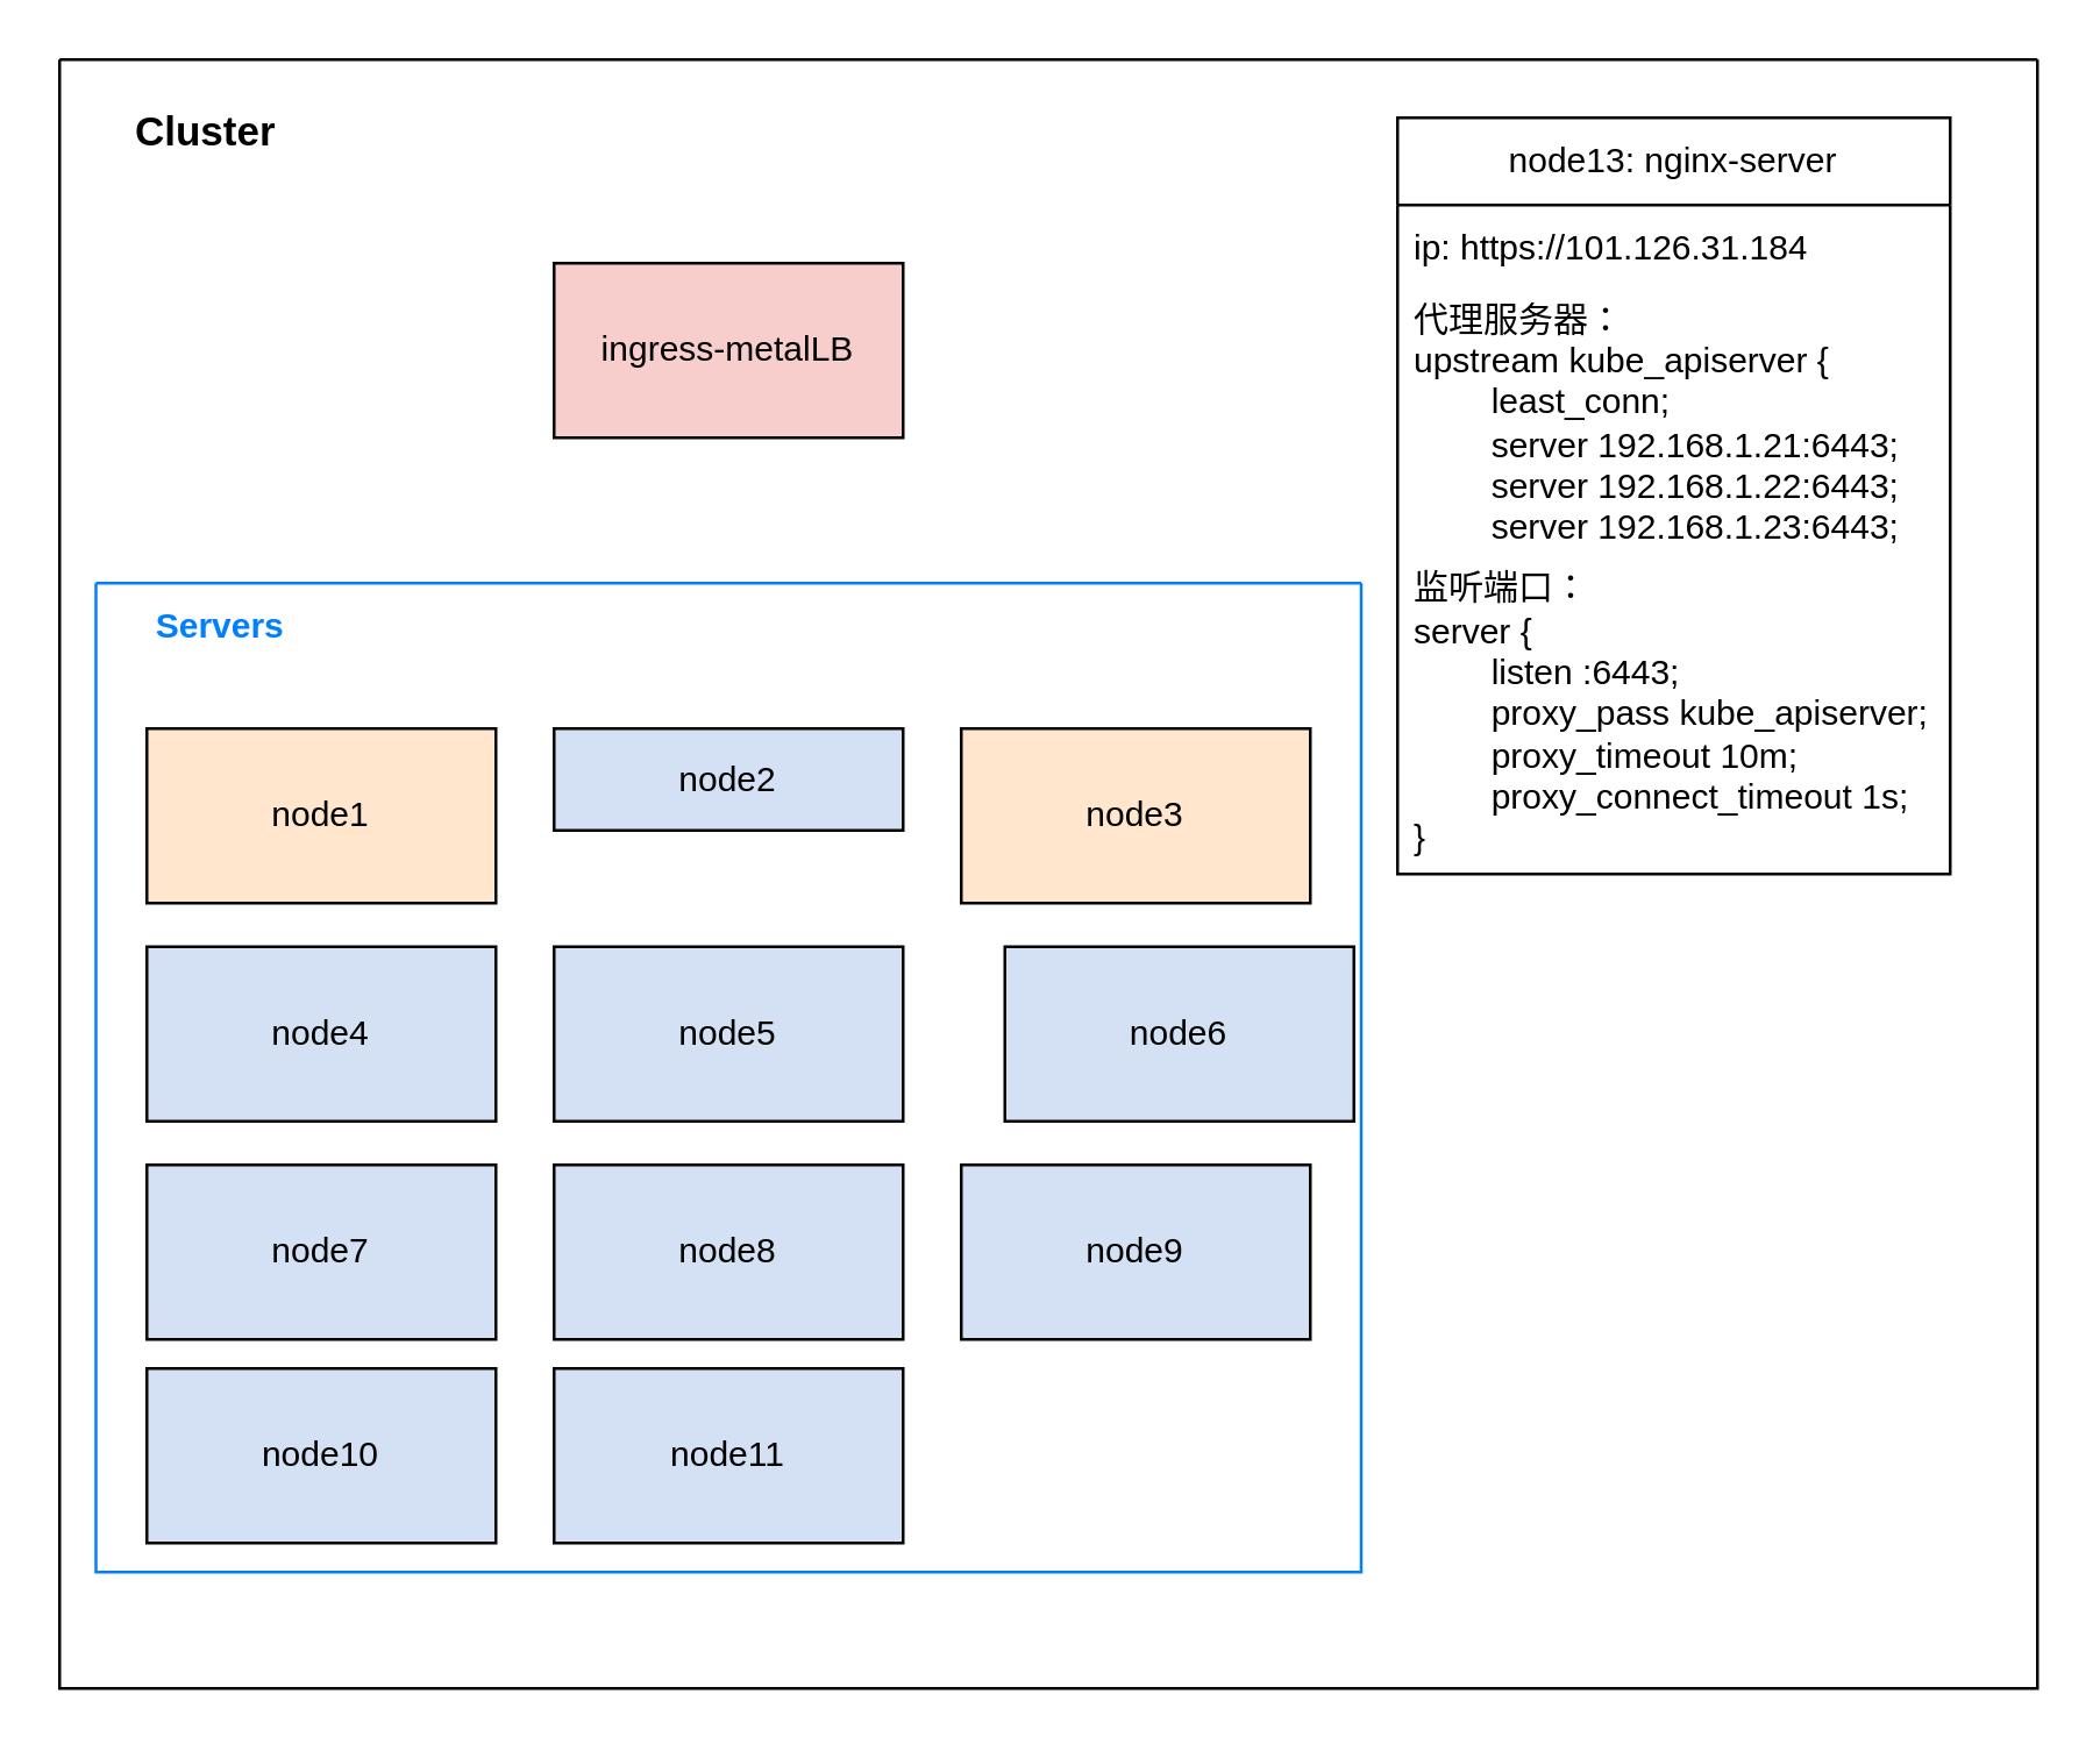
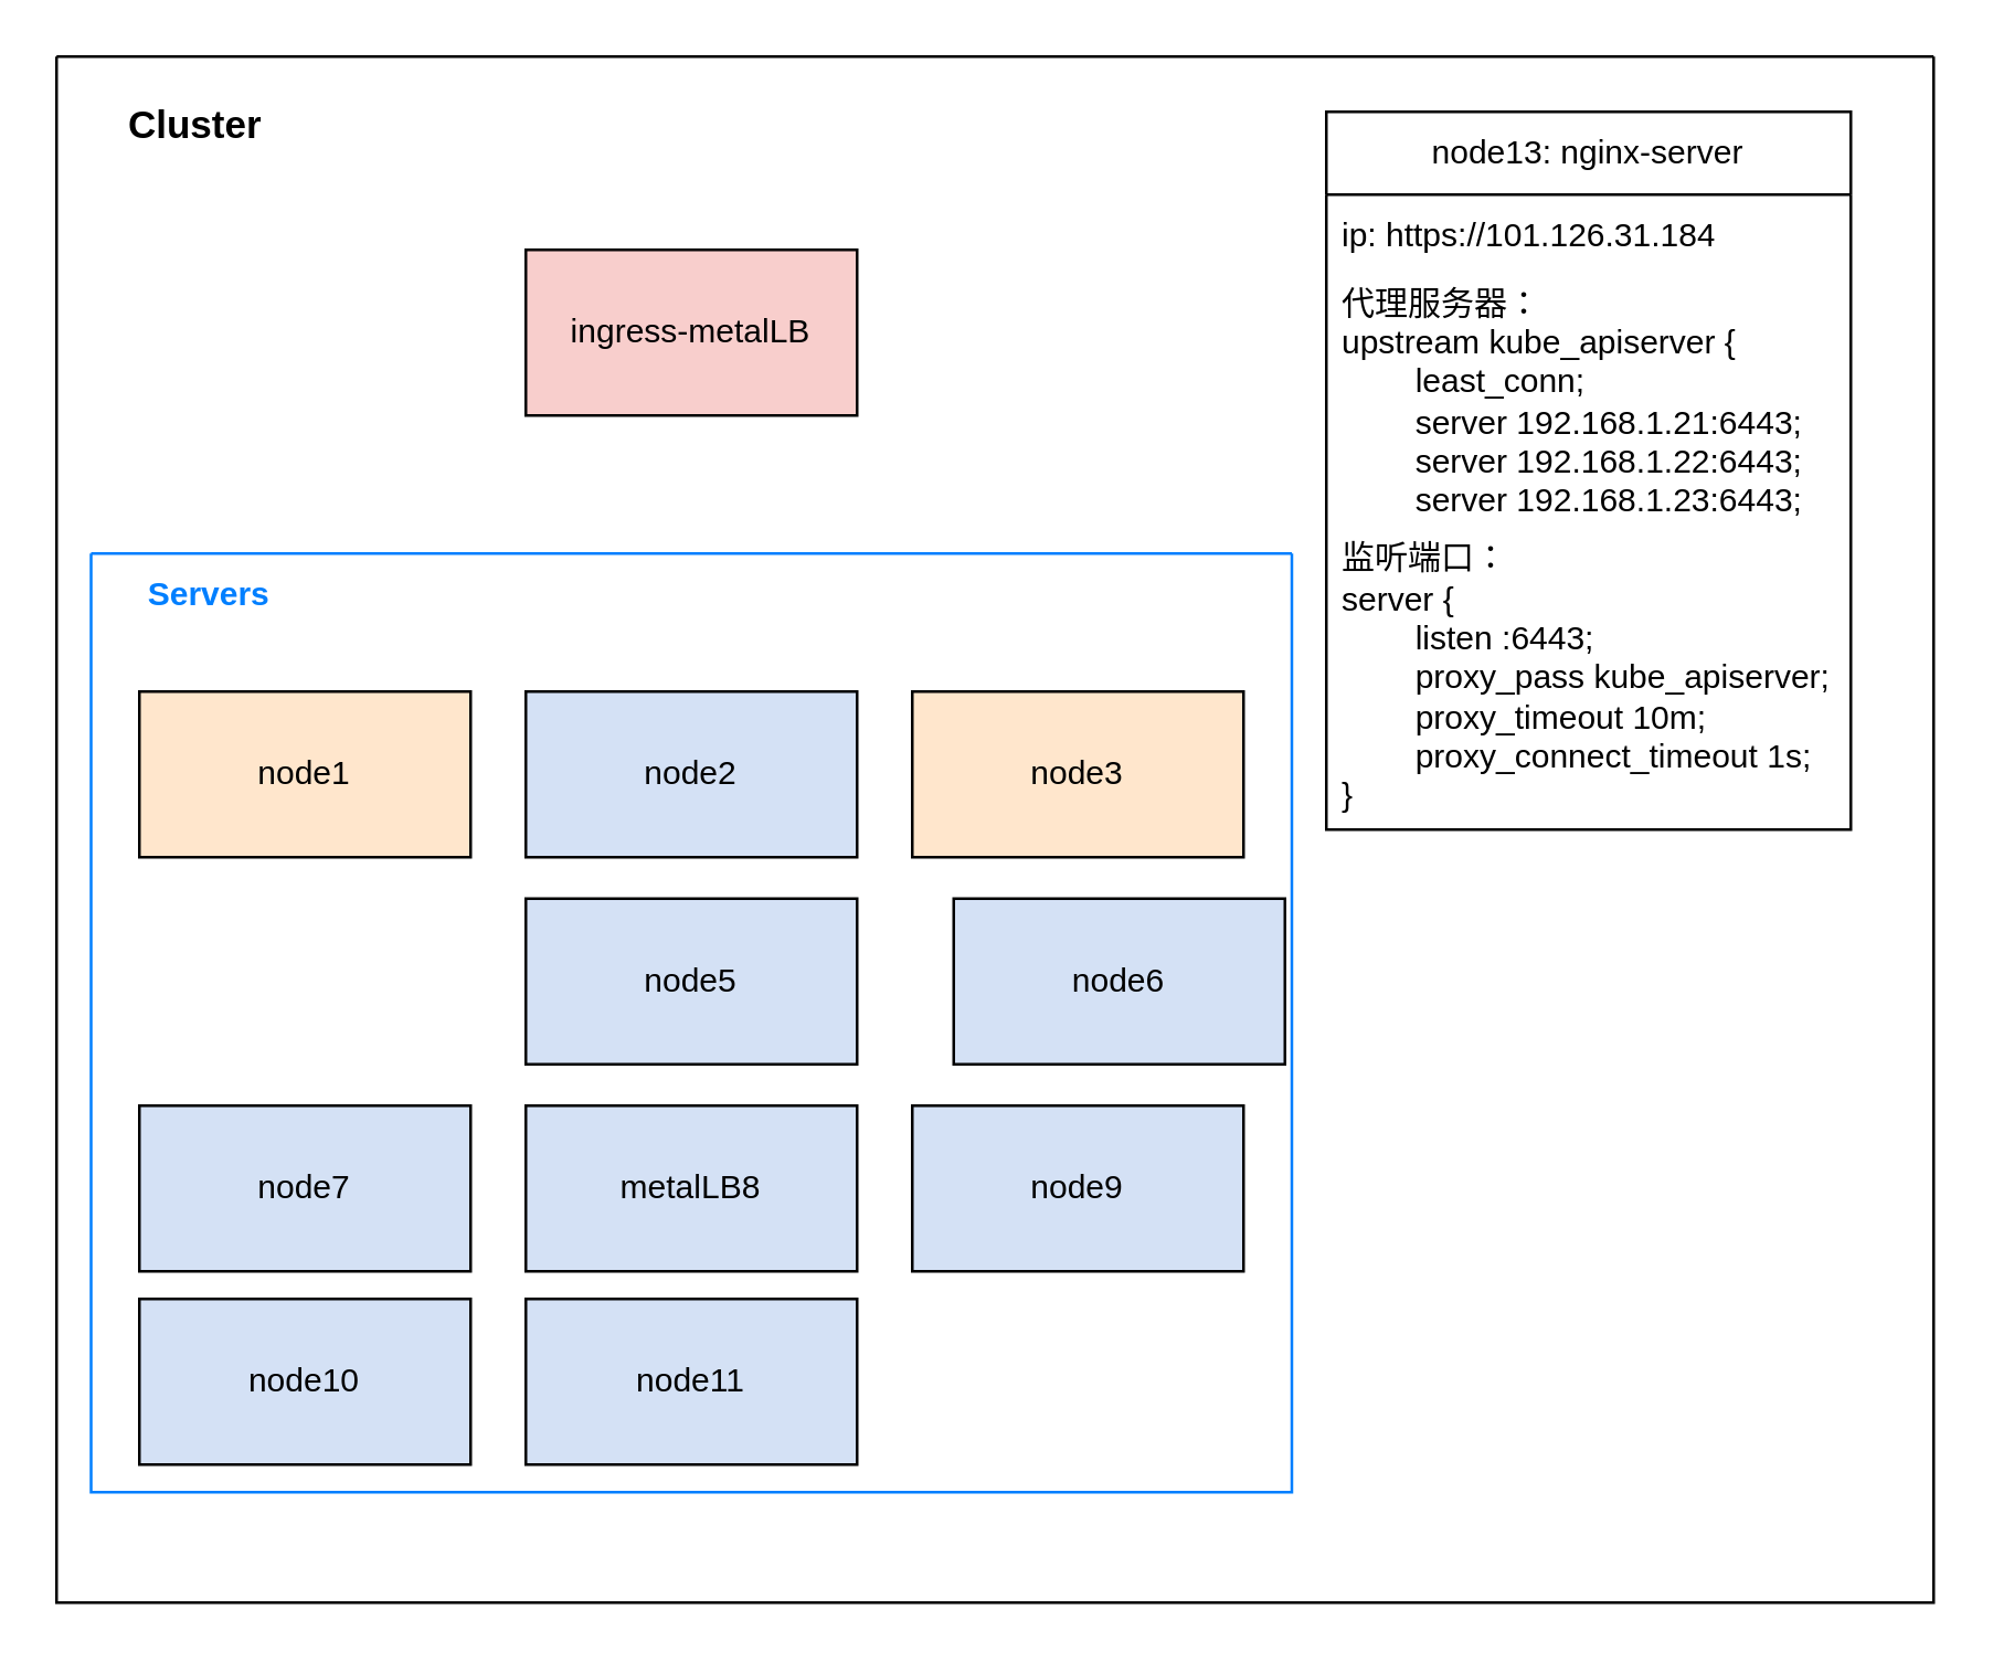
  <mxCell id="0" />
  <mxCell id="1" parent="0" />
  <mxCell id="2" value="" style="swimlane;startSize=0;" vertex="1" parent="1"><mxGeometry x="20" y="20" width="680" height="560" as="geometry" /></mxCell>
  <mxCell id="3" value="&lt;font style=&quot;font-size: 14px;&quot;&gt;&lt;b&gt;Cluster&lt;/b&gt;&lt;/font&gt;" style="text;html=1;align=center;verticalAlign=middle;resizable=0;points=[];autosize=1;strokeColor=none;fillColor=none;" vertex="1" parent="2"><mxGeometry x="15" y="10" width="70" height="30" as="geometry" /></mxCell>
  <mxCell id="4" value="node13: nginx-server" style="swimlane;fontStyle=0;childLayout=stackLayout;horizontal=1;startSize=30;horizontalStack=0;resizeParent=1;resizeParentMax=0;resizeLast=0;collapsible=1;marginBottom=0;whiteSpace=wrap;html=1;" vertex="1" parent="2"><mxGeometry x="460" y="20" width="190" height="260" as="geometry" /></mxCell>
  <mxCell id="5" value="ip:&amp;nbsp;https://101.126.31.184" style="text;strokeColor=none;fillColor=none;align=left;verticalAlign=middle;spacingLeft=4;spacingRight=4;overflow=hidden;points=[[0,0.5],[1,0.5]];portConstraint=eastwest;rotatable=0;whiteSpace=wrap;html=1;" vertex="1" parent="4"><mxGeometry y="30" width="190" height="30" as="geometry" /></mxCell>
  <mxCell id="6" value="代理服务器：&lt;br&gt;upstream kube_apiserver {&lt;br&gt;    &lt;span style=&quot;white-space: pre;&quot;&gt;&#09;&lt;/span&gt;least_conn;&lt;br&gt;    &lt;span style=&quot;white-space: pre;&quot;&gt;&#09;&lt;/span&gt;server 192.168.1.21:6443;&lt;br&gt;    &lt;span style=&quot;white-space: pre;&quot;&gt;&#09;&lt;/span&gt;server 192.168.1.22:6443;&lt;br&gt;    &lt;span style=&quot;white-space: pre;&quot;&gt;&#09;&lt;/span&gt;server 192.168.1.23:6443;&lt;br&gt;    }" style="text;strokeColor=none;fillColor=none;align=left;verticalAlign=middle;spacingLeft=4;spacingRight=4;overflow=hidden;points=[[0,0.5],[1,0.5]];portConstraint=eastwest;rotatable=0;whiteSpace=wrap;html=1;" vertex="1" parent="4"><mxGeometry y="60" width="190" height="90" as="geometry" /></mxCell>
  <mxCell id="7" value="监听端口：&lt;br&gt;server {&lt;br&gt;    &lt;span style=&quot;white-space: pre;&quot;&gt;&#09;&lt;/span&gt;listen :6443;&lt;br&gt;    &lt;span style=&quot;white-space: pre;&quot;&gt;&#09;&lt;/span&gt;proxy_pass    kube_apiserver;&lt;br&gt;    &lt;span style=&quot;white-space: pre;&quot;&gt;&#09;&lt;/span&gt;proxy_timeout 10m;&lt;br&gt;    &lt;span style=&quot;white-space: pre;&quot;&gt;&#09;&lt;/span&gt;proxy_connect_timeout 1s;&lt;br&gt;  }" style="text;strokeColor=none;fillColor=none;align=left;verticalAlign=middle;spacingLeft=4;spacingRight=4;overflow=hidden;points=[[0,0.5],[1,0.5]];portConstraint=eastwest;rotatable=0;whiteSpace=wrap;html=1;" vertex="1" parent="4"><mxGeometry y="150" width="190" height="110" as="geometry" /></mxCell>
  <mxCell id="8" value="node1" style="rounded=0;whiteSpace=wrap;html=1;fillColor=#ffe6cc;" vertex="1" parent="2"><mxGeometry x="30" y="230" width="120" height="60" as="geometry" /></mxCell>
- <mxCell id="9" value="node2" style="rounded=0;whiteSpace=wrap;html=1;fillColor=#D4E1F5;" vertex="1" parent="2"><mxGeometry x="170" y="230" width="120" height="35" as="geometry" /></mxCell>
+ <mxCell id="9" value="node2" style="rounded=0;whiteSpace=wrap;html=1;fillColor=#D4E1F5;" vertex="1" parent="2"><mxGeometry x="170" y="230" width="120" height="60" as="geometry" /></mxCell>
  <mxCell id="10" value="node3" style="rounded=0;whiteSpace=wrap;html=1;fillColor=#ffe6cc;" vertex="1" parent="2"><mxGeometry x="310" y="230" width="120" height="60" as="geometry" /></mxCell>
- <mxCell id="11" value="node4" style="rounded=0;whiteSpace=wrap;html=1;fillColor=#D4E1F5;" vertex="1" parent="2"><mxGeometry x="30" y="305" width="120" height="60" as="geometry" /></mxCell>
  <mxCell id="12" value="node5" style="rounded=0;whiteSpace=wrap;html=1;fillColor=#D4E1F5;" vertex="1" parent="2"><mxGeometry x="170" y="305" width="120" height="60" as="geometry" /></mxCell>
  <mxCell id="13" value="node6" style="rounded=0;whiteSpace=wrap;html=1;fillColor=#D4E1F5;" vertex="1" parent="2"><mxGeometry x="325" y="305" width="120" height="60" as="geometry" /></mxCell>
  <mxCell id="14" value="node7" style="rounded=0;whiteSpace=wrap;html=1;fillColor=#D4E1F5;" vertex="1" parent="2"><mxGeometry x="30" y="380" width="120" height="60" as="geometry" /></mxCell>
- <mxCell id="15" value="node8" style="rounded=0;whiteSpace=wrap;html=1;fillColor=#D4E1F5;" vertex="1" parent="2"><mxGeometry x="170" y="380" width="120" height="60" as="geometry" /></mxCell>
+ <mxCell id="15" value="metalLB8" style="rounded=0;whiteSpace=wrap;html=1;fillColor=#D4E1F5;" vertex="1" parent="2"><mxGeometry x="170" y="380" width="120" height="60" as="geometry" /></mxCell>
  <mxCell id="16" value="node9" style="rounded=0;whiteSpace=wrap;html=1;fillColor=#D4E1F5;" vertex="1" parent="2"><mxGeometry x="310" y="380" width="120" height="60" as="geometry" /></mxCell>
  <mxCell id="17" value="node10" style="rounded=0;whiteSpace=wrap;html=1;fillColor=#D4E1F5;" vertex="1" parent="2"><mxGeometry x="30" y="450" width="120" height="60" as="geometry" /></mxCell>
  <mxCell id="18" value="node11" style="rounded=0;whiteSpace=wrap;html=1;fillColor=#D4E1F5;" vertex="1" parent="2"><mxGeometry x="170" y="450" width="120" height="60" as="geometry" /></mxCell>
  <mxCell id="19" value="ingress-metalLB" style="rounded=0;whiteSpace=wrap;html=1;fillColor=#f8cecc;" vertex="1" parent="2"><mxGeometry x="170" y="70" width="120" height="60" as="geometry" /></mxCell>
  <mxCell id="20" value="" style="swimlane;startSize=0;strokeColor=#007FFF;" vertex="1" parent="2"><mxGeometry x="12.5" y="180" width="435" height="340" as="geometry" /></mxCell>
  <mxCell id="21" value="&lt;b&gt;&lt;font color=&quot;#007fff&quot;&gt;Servers&lt;/font&gt;&lt;/b&gt;" style="text;html=1;align=center;verticalAlign=middle;resizable=0;points=[];autosize=1;strokeColor=none;fillColor=none;" vertex="1" parent="20"><mxGeometry x="7.5" width="70" height="30" as="geometry" /></mxCell>
